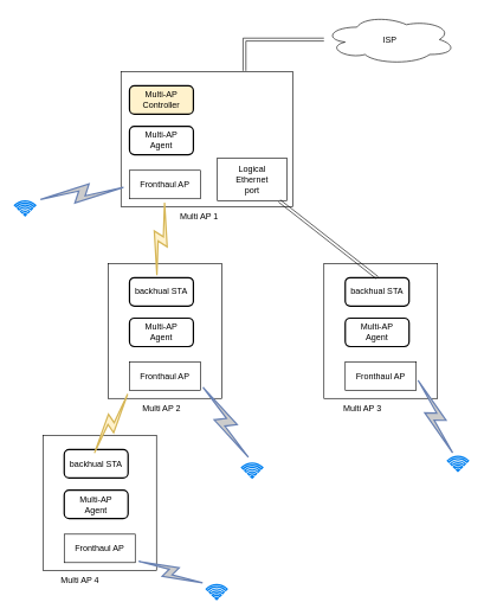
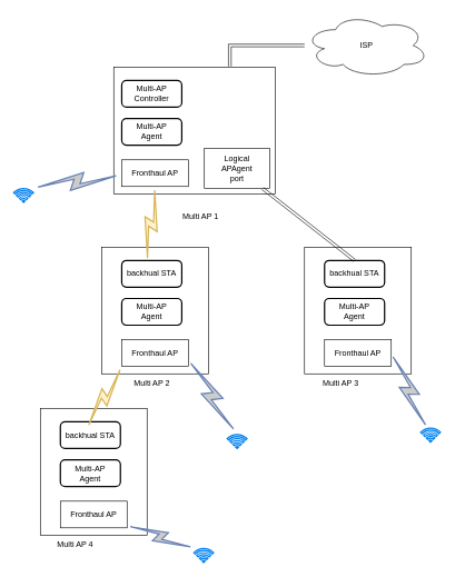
  <mxCell id="0" />
  <mxCell id="1" parent="0" />
- <mxCell id="2" value="ISP" style="ellipse;shape=cloud;whiteSpace=wrap;html=1;align=center;" vertex="1" parent="1"><mxGeometry x="456" y="20" width="186" height="70" as="geometry" /></mxCell>
+ <mxCell id="2" value="ISP" style="ellipse;shape=cloud;whiteSpace=wrap;html=1;align=center;" vertex="1" parent="1"><mxGeometry x="456" y="20" width="186" height="95" as="geometry" /></mxCell>
  <mxCell id="3" value="" style="whiteSpace=wrap;html=1;align=center;" vertex="1" parent="1"><mxGeometry x="170" y="100" width="242" height="190" as="geometry" /></mxCell>
- <mxCell id="4" value="Multi-AP&lt;br style=&quot;border-color: var(--border-color);&quot;&gt;Controller" style="rounded=1;whiteSpace=wrap;html=1;absoluteArcSize=1;arcSize=14;strokeWidth=2;fillColor=#fff2cc;" vertex="1" parent="1"><mxGeometry x="182" y="120" width="90" height="40" as="geometry" /></mxCell>
+ <mxCell id="4" value="Multi-AP&lt;br style=&quot;border-color: var(--border-color);&quot;&gt;Controller" style="rounded=1;whiteSpace=wrap;html=1;absoluteArcSize=1;arcSize=14;strokeWidth=2;" vertex="1" parent="1"><mxGeometry x="182" y="120" width="90" height="40" as="geometry" /></mxCell>
  <mxCell id="5" value="Multi-AP&lt;br style=&quot;border-color: var(--border-color);&quot;&gt;Agent" style="rounded=1;whiteSpace=wrap;html=1;absoluteArcSize=1;arcSize=14;strokeWidth=2;" vertex="1" parent="1"><mxGeometry x="182" y="177" width="90" height="40" as="geometry" /></mxCell>
  <mxCell id="6" value="Fronthaul AP" style="whiteSpace=wrap;html=1;align=center;" vertex="1" parent="1"><mxGeometry x="182" y="239" width="100" height="40" as="geometry" /></mxCell>
- <mxCell id="7" value="Logical&lt;br&gt;Ethernet&lt;br&gt;port" style="whiteSpace=wrap;html=1;align=center;" vertex="1" parent="1"><mxGeometry x="305.85" y="222" width="98" height="60" as="geometry" /></mxCell>
+ <mxCell id="7" value="Logical&lt;br&gt;APAgent&lt;br&gt;port" style="whiteSpace=wrap;html=1;align=center;" vertex="1" parent="1"><mxGeometry x="305.85" y="222" width="98" height="60" as="geometry" /></mxCell>
  <mxCell id="8" value="" style="whiteSpace=wrap;html=1;align=center;" vertex="1" parent="1"><mxGeometry x="152" y="370" width="160" height="190" as="geometry" /></mxCell>
  <mxCell id="9" value="backhual STA" style="rounded=1;whiteSpace=wrap;html=1;absoluteArcSize=1;arcSize=14;strokeWidth=2;" vertex="1" parent="1"><mxGeometry x="182" y="390" width="90" height="40" as="geometry" /></mxCell>
  <mxCell id="10" value="Multi-AP&lt;br style=&quot;border-color: var(--border-color);&quot;&gt;Agent" style="rounded=1;whiteSpace=wrap;html=1;absoluteArcSize=1;arcSize=14;strokeWidth=2;" vertex="1" parent="1"><mxGeometry x="182" y="447" width="90" height="40" as="geometry" /></mxCell>
  <mxCell id="11" value="Fronthaul AP" style="whiteSpace=wrap;html=1;align=center;" vertex="1" parent="1"><mxGeometry x="182" y="509" width="100" height="40" as="geometry" /></mxCell>
  <mxCell id="12" value="" style="whiteSpace=wrap;html=1;align=center;" vertex="1" parent="1"><mxGeometry x="456" y="370" width="160" height="190" as="geometry" /></mxCell>
  <mxCell id="13" value="backhual STA" style="rounded=1;whiteSpace=wrap;html=1;absoluteArcSize=1;arcSize=14;strokeWidth=2;" vertex="1" parent="1"><mxGeometry x="486" y="390" width="90" height="40" as="geometry" /></mxCell>
  <mxCell id="14" value="Multi-AP&lt;br style=&quot;border-color: var(--border-color);&quot;&gt;Agent" style="rounded=1;whiteSpace=wrap;html=1;absoluteArcSize=1;arcSize=14;strokeWidth=2;" vertex="1" parent="1"><mxGeometry x="486" y="447" width="90" height="40" as="geometry" /></mxCell>
  <mxCell id="15" value="Fronthaul AP" style="whiteSpace=wrap;html=1;align=center;" vertex="1" parent="1"><mxGeometry x="486" y="509" width="100" height="40" as="geometry" /></mxCell>
  <mxCell id="16" value="" style="whiteSpace=wrap;html=1;align=center;" vertex="1" parent="1"><mxGeometry x="60" y="612" width="160" height="190" as="geometry" /></mxCell>
  <mxCell id="17" value="backhual STA" style="rounded=1;whiteSpace=wrap;html=1;absoluteArcSize=1;arcSize=14;strokeWidth=2;" vertex="1" parent="1"><mxGeometry x="90" y="632" width="90" height="40" as="geometry" /></mxCell>
  <mxCell id="18" value="Multi-AP&lt;br style=&quot;border-color: var(--border-color);&quot;&gt;Agent" style="rounded=1;whiteSpace=wrap;html=1;absoluteArcSize=1;arcSize=14;strokeWidth=2;" vertex="1" parent="1"><mxGeometry x="90" y="689" width="90" height="40" as="geometry" /></mxCell>
  <mxCell id="19" value="Fronthaul AP" style="whiteSpace=wrap;html=1;align=center;" vertex="1" parent="1"><mxGeometry x="90" y="751" width="100" height="40" as="geometry" /></mxCell>
  <mxCell id="20" value="" style="html=1;verticalLabelPosition=bottom;align=center;labelBackgroundColor=#ffffff;verticalAlign=top;strokeWidth=2;strokeColor=#0080F0;shadow=0;dashed=0;shape=mxgraph.ios7.icons.wifi;pointerEvents=1" vertex="1" parent="1"><mxGeometry x="20" y="282" width="29.7" height="21" as="geometry" /></mxCell>
  <mxCell id="21" value="" style="html=1;verticalLabelPosition=bottom;align=center;labelBackgroundColor=#ffffff;verticalAlign=top;strokeWidth=2;strokeColor=#0080F0;shadow=0;dashed=0;shape=mxgraph.ios7.icons.wifi;pointerEvents=1" vertex="1" parent="1"><mxGeometry x="340" y="651" width="29.7" height="21" as="geometry" /></mxCell>
  <mxCell id="22" value="" style="html=1;verticalLabelPosition=bottom;align=center;labelBackgroundColor=#ffffff;verticalAlign=top;strokeWidth=2;strokeColor=#0080F0;shadow=0;dashed=0;shape=mxgraph.ios7.icons.wifi;pointerEvents=1" vertex="1" parent="1"><mxGeometry x="630" y="641.5" width="29.7" height="21" as="geometry" /></mxCell>
  <mxCell id="23" value="" style="html=1;verticalLabelPosition=bottom;align=center;labelBackgroundColor=#ffffff;verticalAlign=top;strokeWidth=2;strokeColor=#0080F0;shadow=0;dashed=0;shape=mxgraph.ios7.icons.wifi;pointerEvents=1" vertex="1" parent="1"><mxGeometry x="290" y="822" width="29.7" height="21" as="geometry" /></mxCell>
  <mxCell id="24" value="" style="html=1;outlineConnect=0;fillColor=#CCCCCC;strokeColor=#6881B3;gradientColor=none;gradientDirection=north;strokeWidth=2;shape=mxgraph.networks.comm_link_edge;html=1;rounded=0;" edge="1" parent="1" target="19"><mxGeometry width="100" height="100" relative="1" as="geometry"><mxPoint x="290" y="821" as="sourcePoint" /><mxPoint x="390" y="721" as="targetPoint" /></mxGeometry></mxCell>
  <mxCell id="25" value="" style="html=1;outlineConnect=0;fillColor=#fff2cc;strokeColor=#d6b656;gradientDirection=north;strokeWidth=2;shape=mxgraph.networks.comm_link_edge;html=1;rounded=0;entryX=0.5;entryY=1;entryDx=0;entryDy=0;" edge="1" parent="1" target="6"><mxGeometry width="100" height="100" relative="1" as="geometry"><mxPoint x="220" y="392" as="sourcePoint" /><mxPoint x="320" y="292" as="targetPoint" /><Array as="points"><mxPoint x="280.3" y="352" /></Array></mxGeometry></mxCell>
  <mxCell id="26" value="" style="html=1;outlineConnect=0;fillColor=#fff2cc;strokeColor=#d6b656;gradientDirection=north;strokeWidth=2;shape=mxgraph.networks.comm_link_edge;html=1;rounded=0;entryX=0;entryY=1;entryDx=0;entryDy=0;" edge="1" parent="1" target="11"><mxGeometry width="100" height="100" relative="1" as="geometry"><mxPoint x="130" y="641.5" as="sourcePoint" /><mxPoint x="230" y="541.5" as="targetPoint" /></mxGeometry></mxCell>
  <mxCell id="27" value="" style="html=1;outlineConnect=0;fillColor=#CCCCCC;strokeColor=#6881B3;gradientColor=none;gradientDirection=north;strokeWidth=2;shape=mxgraph.networks.comm_link_edge;html=1;rounded=0;exitX=1.01;exitY=-0.048;exitDx=0;exitDy=0;exitPerimeter=0;" edge="1" parent="1" source="20"><mxGeometry width="100" height="100" relative="1" as="geometry"><mxPoint x="90" y="352" as="sourcePoint" /><mxPoint x="180" y="262" as="targetPoint" /></mxGeometry></mxCell>
  <mxCell id="28" value="" style="html=1;outlineConnect=0;fillColor=#CCCCCC;strokeColor=#6881B3;gradientColor=none;gradientDirection=north;strokeWidth=2;shape=mxgraph.networks.comm_link_edge;html=1;rounded=0;entryX=1;entryY=0.5;entryDx=0;entryDy=0;exitX=0.337;exitY=0.024;exitDx=0;exitDy=0;exitPerimeter=0;" edge="1" parent="1" source="22" target="15"><mxGeometry width="100" height="100" relative="1" as="geometry"><mxPoint x="640" y="632" as="sourcePoint" /><mxPoint x="740" y="542" as="targetPoint" /></mxGeometry></mxCell>
  <mxCell id="29" value="" style="html=1;outlineConnect=0;fillColor=#CCCCCC;strokeColor=#6881B3;gradientColor=none;gradientDirection=north;strokeWidth=2;shape=mxgraph.networks.comm_link_edge;html=1;rounded=0;entryX=1;entryY=0.75;entryDx=0;entryDy=0;exitX=0.438;exitY=-0.143;exitDx=0;exitDy=0;exitPerimeter=0;" edge="1" parent="1" source="21" target="11"><mxGeometry width="100" height="100" relative="1" as="geometry"><mxPoint x="350" y="649" as="sourcePoint" /><mxPoint x="450" y="549" as="targetPoint" /></mxGeometry></mxCell>
  <mxCell id="30" style="edgeStyle=none;rounded=0;orthogonalLoop=1;jettySize=auto;html=1;entryX=0.5;entryY=0;entryDx=0;entryDy=0;shape=link;" edge="1" parent="1" source="7" target="13"><mxGeometry relative="1" as="geometry" /></mxCell>
  <mxCell id="31" value="Multi AP 3" style="text;html=1;align=center;verticalAlign=middle;resizable=0;points=[];autosize=1;strokeColor=none;fillColor=none;" vertex="1" parent="1"><mxGeometry x="470" y="560" width="80" height="30" as="geometry" /></mxCell>
  <mxCell id="32" value="Multi AP 4" style="text;html=1;align=center;verticalAlign=middle;resizable=0;points=[];autosize=1;strokeColor=none;fillColor=none;" vertex="1" parent="1"><mxGeometry x="72" y="802" width="80" height="30" as="geometry" /></mxCell>
  <mxCell id="33" value="Multi AP 2" style="text;html=1;align=center;verticalAlign=middle;resizable=0;points=[];autosize=1;strokeColor=none;fillColor=none;" vertex="1" parent="1"><mxGeometry x="187" y="560" width="80" height="30" as="geometry" /></mxCell>
- <mxCell id="34" value="Multi AP 1" style="text;html=1;align=center;verticalAlign=middle;resizable=0;points=[];autosize=1;strokeColor=none;fillColor=none;" vertex="1" parent="1"><mxGeometry x="239.7" y="290" width="80" height="30" as="geometry" /></mxCell>
+ <mxCell id="34" value="Multi AP 1" style="text;html=1;align=center;verticalAlign=middle;resizable=0;points=[];autosize=1;strokeColor=none;fillColor=none;" vertex="1" parent="1"><mxGeometry x="259.7" y="310" width="80" height="30" as="geometry" /></mxCell>
  <mxCell id="35" style="edgeStyle=orthogonalEdgeStyle;rounded=0;orthogonalLoop=1;jettySize=auto;html=1;entryX=0.719;entryY=-0.005;entryDx=0;entryDy=0;entryPerimeter=0;shape=link;" edge="1" parent="1" source="2" target="3"><mxGeometry relative="1" as="geometry" /></mxCell>
